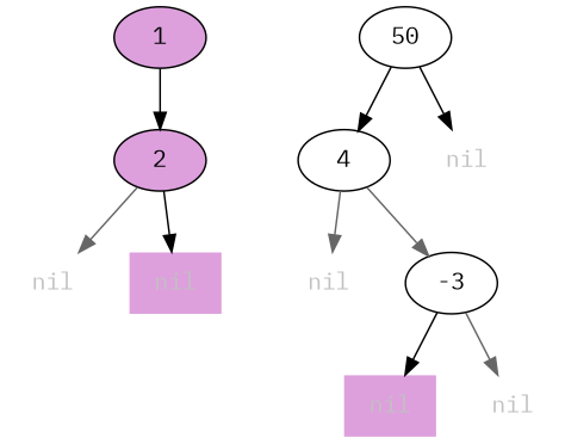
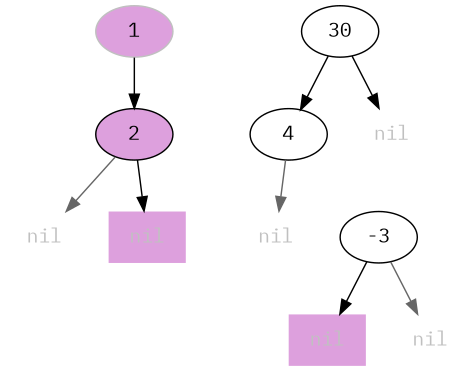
  digraph {
    fontname="IBM Plex Mono"
    node [fillcolor=white fontname="IBM Plex Mono" style=filled color=grey fontcolor=grey shape=none]
    edge [color=black fontcolor=grey fontname="IBM Plex Mono"]
    n1 [fillcolor=plum label=2 color="" fontcolor="" shape=""]
    n2 [label=nil]
    n3 [fillcolor=plum label=nil]
-   n4 [fillcolor=plum label=1 color="" fontcolor="" shape=""]
-   n5 [label=50 color="" fontcolor="" shape=""]
+   n4 [fillcolor=plum label=1 fontcolor="" shape=""]
+   n5 [label=30 color="" fontcolor="" shape=""]
    n6 [label=4 color="" fontcolor="" shape=""]
    n7 [label=nil]
    n8 [label=nil]
    n9 [label=-3 color="" fontcolor="" shape=""]
    n10 [fillcolor=plum label=nil]
    n11 [label=nil]
    n1 -> n2 [color=gray40]
    n1 -> n3
    n4 -> n1 [fontcolor=""]
    n5 -> n6 [fontcolor=""]
    n5 -> n7
    n6 -> n8 [color=gray40]
-   n6 -> n9 [color=gray40 fontcolor=""]
    n9 -> n10
    n9 -> n11 [color=gray40]
  }
